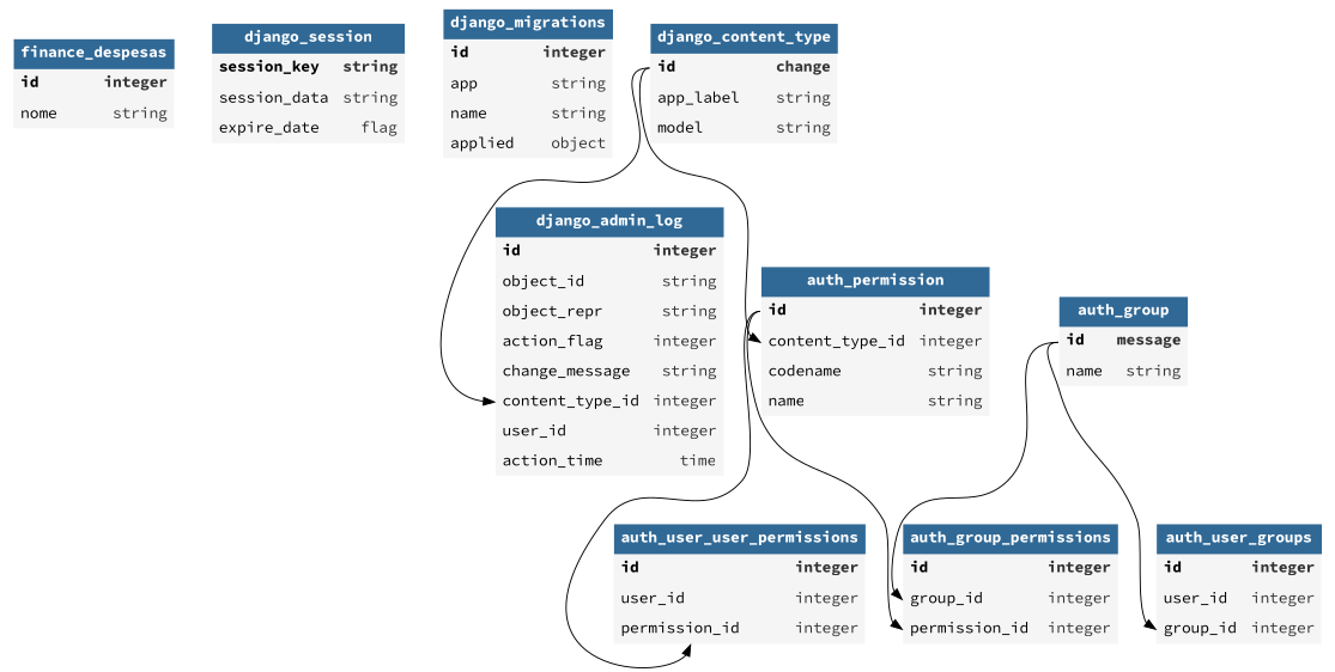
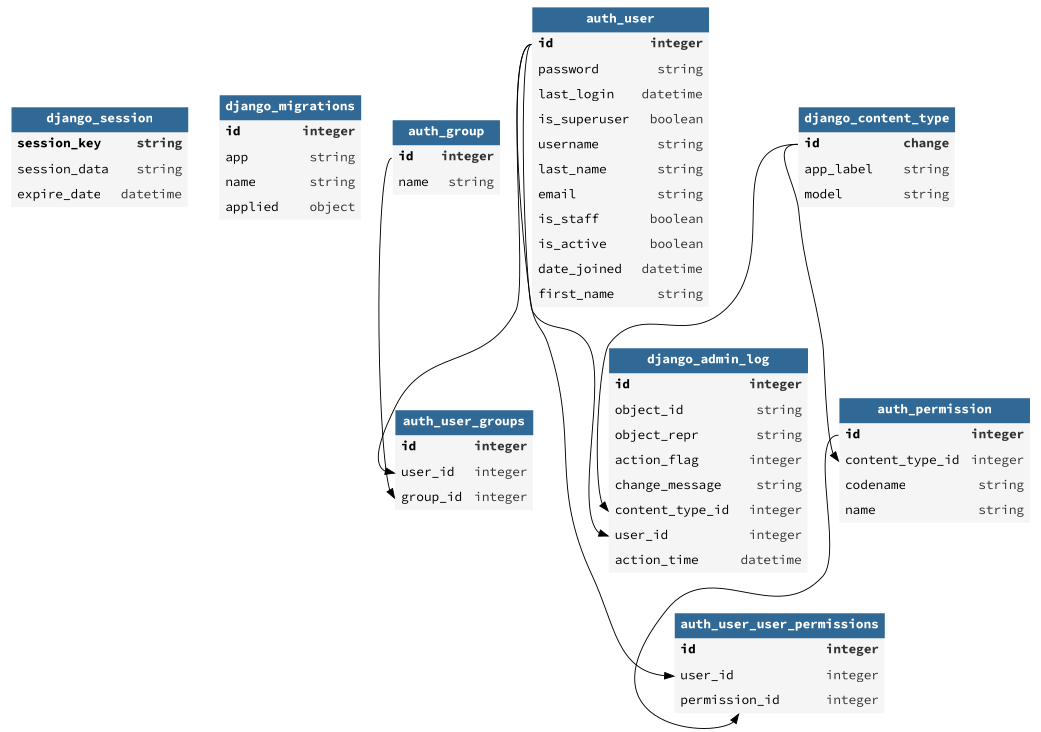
  digraph {
    fontname="Source Code Pro"
    node [fontname="Source Code Pro" shape=plaintext]
    edge [fontname="Source Code Pro" headport=user_idn tailport=idn]
-   n1 [label=<<table bgcolor="#f5f5f5" border="0" cellborder="0" cellspacing="0" cellpadding="6"><tr><td colspan="2" bgcolor="#306996"><b><font color="#ffffff">finance_despesas</font></b></td></tr><tr><td port="idn" align="left"><b>id</b></td><td port="idt" align="right"><b><font color="#333333">integer</font></b></td></tr><tr><td port="nomen" align="left">nome</td><td port="nomet" align="right"><font color="#333333">string</font></td></tr></table>>]
-   n2 [label=<<table bgcolor="#f5f5f5" border="0" cellborder="0" cellspacing="0" cellpadding="6"><tr><td colspan="2" bgcolor="#306996"><b><font color="#ffffff">django_session</font></b></td></tr><tr><td port="session_keyn" align="left"><b>session_key</b></td><td port="session_keyt" align="right"><b><font color="#333333">string</font></b></td></tr><tr><td port="session_datan" align="left">session_data</td><td port="session_datat" align="right"><font color="#333333">string</font></td></tr><tr><td port="expire_daten" align="left">expire_date</td><td port="expire_datet" align="right"><font color="#333333">flag</font></td></tr></table>>]
+   n2 [label=<<table bgcolor="#f5f5f5" border="0" cellborder="0" cellspacing="0" cellpadding="6"><tr><td colspan="2" bgcolor="#306996"><b><font color="#ffffff">django_session</font></b></td></tr><tr><td port="session_keyn" align="left"><b>session_key</b></td><td port="session_keyt" align="right"><b><font color="#333333">string</font></b></td></tr><tr><td port="session_datan" align="left">session_data</td><td port="session_datat" align="right"><font color="#333333">string</font></td></tr><tr><td port="expire_daten" align="left">expire_date</td><td port="expire_datet" align="right"><font color="#333333">datetime</font></td></tr></table>>]
    n3 [label=<<table bgcolor="#f5f5f5" border="0" cellborder="0" cellspacing="0" cellpadding="6"><tr><td colspan="2" bgcolor="#306996"><b><font color="#ffffff">django_migrations</font></b></td></tr><tr><td port="idn" align="left"><b>id</b></td><td port="idt" align="right"><b><font color="#333333">integer</font></b></td></tr><tr><td port="appn" align="left">app</td><td port="appt" align="right"><font color="#333333">string</font></td></tr><tr><td port="namen" align="left">name</td><td port="namet" align="right"><font color="#333333">string</font></td></tr><tr><td port="appliedn" align="left">applied</td><td port="appliedt" align="right"><font color="#333333">object</font></td></tr></table>>]
-   n4 [label=<<table bgcolor="#f5f5f5" border="0" cellborder="0" cellspacing="0" cellpadding="6"><tr><td colspan="2" bgcolor="#306996"><b><font color="#ffffff">django_admin_log</font></b></td></tr><tr><td port="idn" align="left"><b>id</b></td><td port="idt" align="right"><b><font color="#333333">integer</font></b></td></tr><tr><td port="object_idn" align="left">object_id</td><td port="object_idt" align="right"><font color="#333333">string</font></td></tr><tr><td port="object_reprn" align="left">object_repr</td><td port="object_reprt" align="right"><font color="#333333">string</font></td></tr><tr><td port="action_flagn" align="left">action_flag</td><td port="action_flagt" align="right"><font color="#333333">integer</font></td></tr><tr><td port="change_messagen" align="left">change_message</td><td port="change_messaget" align="right"><font color="#333333">string</font></td></tr><tr><td port="content_type_idn" align="left">content_type_id</td><td port="content_type_idt" align="right"><font color="#333333">integer</font></td></tr><tr><td port="user_idn" align="left">user_id</td><td port="user_idt" align="right"><font color="#333333">integer</font></td></tr><tr><td port="action_timen" align="left">action_time</td><td port="action_timet" align="right"><font color="#333333">time</font></td></tr></table>>]
+   n4 [label=<<table bgcolor="#f5f5f5" border="0" cellborder="0" cellspacing="0" cellpadding="6"><tr><td colspan="2" bgcolor="#306996"><b><font color="#ffffff">django_admin_log</font></b></td></tr><tr><td port="idn" align="left"><b>id</b></td><td port="idt" align="right"><b><font color="#333333">integer</font></b></td></tr><tr><td port="object_idn" align="left">object_id</td><td port="object_idt" align="right"><font color="#333333">string</font></td></tr><tr><td port="object_reprn" align="left">object_repr</td><td port="object_reprt" align="right"><font color="#333333">string</font></td></tr><tr><td port="action_flagn" align="left">action_flag</td><td port="action_flagt" align="right"><font color="#333333">integer</font></td></tr><tr><td port="change_messagen" align="left">change_message</td><td port="change_messaget" align="right"><font color="#333333">string</font></td></tr><tr><td port="content_type_idn" align="left">content_type_id</td><td port="content_type_idt" align="right"><font color="#333333">integer</font></td></tr><tr><td port="user_idn" align="left">user_id</td><td port="user_idt" align="right"><font color="#333333">integer</font></td></tr><tr><td port="action_timen" align="left">action_time</td><td port="action_timet" align="right"><font color="#333333">datetime</font></td></tr></table>>]
    n5 [label=<<table bgcolor="#f5f5f5" border="0" cellborder="0" cellspacing="0" cellpadding="6"><tr><td colspan="2" bgcolor="#306996"><b><font color="#ffffff">auth_user_user_permissions</font></b></td></tr><tr><td port="idn" align="left"><b>id</b></td><td port="idt" align="right"><b><font color="#333333">integer</font></b></td></tr><tr><td port="user_idn" align="left">user_id</td><td port="user_idt" align="right"><font color="#333333">integer</font></td></tr><tr><td port="permission_idn" align="left">permission_id</td><td port="permission_idt" align="right"><font color="#333333">integer</font></td></tr></table>>]
    n6 [label=<<table bgcolor="#f5f5f5" border="0" cellborder="0" cellspacing="0" cellpadding="6"><tr><td colspan="2" bgcolor="#306996"><b><font color="#ffffff">auth_user_groups</font></b></td></tr><tr><td port="idn" align="left"><b>id</b></td><td port="idt" align="right"><b><font color="#333333">integer</font></b></td></tr><tr><td port="user_idn" align="left">user_id</td><td port="user_idt" align="right"><font color="#333333">integer</font></td></tr><tr><td port="group_idn" align="left">group_id</td><td port="group_idt" align="right"><font color="#333333">integer</font></td></tr></table>>]
+   n7 [label=<<table bgcolor="#f5f5f5" border="0" cellborder="0" cellspacing="0" cellpadding="6"><tr><td colspan="2" bgcolor="#306996"><b><font color="#ffffff">auth_user</font></b></td></tr><tr><td port="idn" align="left"><b>id</b></td><td port="idt" align="right"><b><font color="#333333">integer</font></b></td></tr><tr><td port="passwordn" align="left">password</td><td port="passwordt" align="right"><font color="#333333">string</font></td></tr><tr><td port="last_loginn" align="left">last_login</td><td port="last_logint" align="right"><font color="#333333">datetime</font></td></tr><tr><td port="is_superusern" align="left">is_superuser</td><td port="is_superusert" align="right"><font color="#333333">boolean</font></td></tr><tr><td port="usernamen" align="left">username</td><td port="usernamet" align="right"><font color="#333333">string</font></td></tr><tr><td port="last_namen" align="left">last_name</td><td port="last_namet" align="right"><font color="#333333">string</font></td></tr><tr><td port="emailn" align="left">email</td><td port="emailt" align="right"><font color="#333333">string</font></td></tr><tr><td port="is_staffn" align="left">is_staff</td><td port="is_stafft" align="right"><font color="#333333">boolean</font></td></tr><tr><td port="is_activen" align="left">is_active</td><td port="is_activet" align="right"><font color="#333333">boolean</font></td></tr><tr><td port="date_joinedn" align="left">date_joined</td><td port="date_joinedt" align="right"><font color="#333333">datetime</font></td></tr><tr><td port="first_namen" align="left">first_name</td><td port="first_namet" align="right"><font color="#333333">string</font></td></tr></table>>]
    n8 [label=<<table bgcolor="#f5f5f5" border="0" cellborder="0" cellspacing="0" cellpadding="6"><tr><td colspan="2" bgcolor="#306996"><b><font color="#ffffff">django_content_type</font></b></td></tr><tr><td port="idn" align="left"><b>id</b></td><td port="idt" align="right"><b><font color="#333333">change</font></b></td></tr><tr><td port="app_labeln" align="left">app_label</td><td port="app_labelt" align="right"><font color="#333333">string</font></td></tr><tr><td port="modeln" align="left">model</td><td port="modelt" align="right"><font color="#333333">string</font></td></tr></table>>]
    n9 [label=<<table bgcolor="#f5f5f5" border="0" cellborder="0" cellspacing="0" cellpadding="6"><tr><td colspan="2" bgcolor="#306996"><b><font color="#ffffff">auth_permission</font></b></td></tr><tr><td port="idn" align="left"><b>id</b></td><td port="idt" align="right"><b><font color="#333333">integer</font></b></td></tr><tr><td port="content_type_idn" align="left">content_type_id</td><td port="content_type_idt" align="right"><font color="#333333">integer</font></td></tr><tr><td port="codenamen" align="left">codename</td><td port="codenamet" align="right"><font color="#333333">string</font></td></tr><tr><td port="namen" align="left">name</td><td port="namet" align="right"><font color="#333333">string</font></td></tr></table>>]
-   n10 [label=<<table bgcolor="#f5f5f5" border="0" cellborder="0" cellspacing="0" cellpadding="6"><tr><td colspan="2" bgcolor="#306996"><b><font color="#ffffff">auth_group_permissions</font></b></td></tr><tr><td port="idn" align="left"><b>id</b></td><td port="idt" align="right"><b><font color="#333333">integer</font></b></td></tr><tr><td port="group_idn" align="left">group_id</td><td port="group_idt" align="right"><font color="#333333">integer</font></td></tr><tr><td port="permission_idn" align="left">permission_id</td><td port="permission_idt" align="right"><font color="#333333">integer</font></td></tr></table>>]
-   n11 [label=<<table bgcolor="#f5f5f5" border="0" cellborder="0" cellspacing="0" cellpadding="6"><tr><td colspan="2" bgcolor="#306996"><b><font color="#ffffff">auth_group</font></b></td></tr><tr><td port="idn" align="left"><b>id</b></td><td port="idt" align="right"><b><font color="#333333">message</font></b></td></tr><tr><td port="namen" align="left">name</td><td port="namet" align="right"><font color="#333333">string</font></td></tr></table>>]
+   n11 [label=<<table bgcolor="#f5f5f5" border="0" cellborder="0" cellspacing="0" cellpadding="6"><tr><td colspan="2" bgcolor="#306996"><b><font color="#ffffff">auth_group</font></b></td></tr><tr><td port="idn" align="left"><b>id</b></td><td port="idt" align="right"><b><font color="#333333">integer</font></b></td></tr><tr><td port="namen" align="left">name</td><td port="namet" align="right"><font color="#333333">string</font></td></tr></table>>]
+   n7 -> n4
+   n7 -> n5
+   n7 -> n6
    n8 -> n4 [headport=content_type_idn]
    n8 -> n9 [headport=content_type_idn]
    n9 -> n5 [headport=permission_idn]
-   n9 -> n10 [headport=permission_idn]
    n11 -> n6 [headport=group_idn]
-   n11 -> n10 [headport=group_idn]
  }
